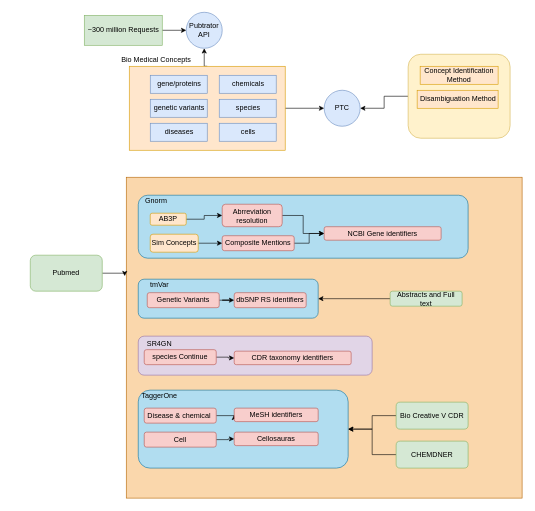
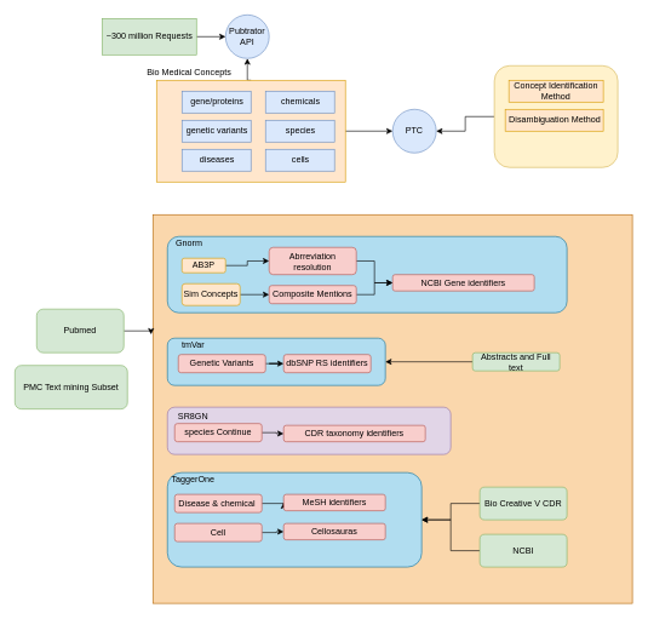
  <mxCell id="0" />
  <mxCell id="1" parent="0" />
  <mxCell id="2" value="" style="rounded=0;whiteSpace=wrap;html=1;fillColor=#fad7ac;strokeColor=#b46504;" vertex="1" parent="1"><mxGeometry x="210" y="295" width="660" height="535" as="geometry" /></mxCell>
  <mxCell id="3" value="" style="rounded=1;whiteSpace=wrap;html=1;fillColor=#e1d5e7;strokeColor=#9673a6;" vertex="1" parent="1"><mxGeometry x="230" y="560" width="390" height="65" as="geometry" /></mxCell>
  <mxCell id="4" value="" style="rounded=1;whiteSpace=wrap;html=1;fillColor=#b1ddf0;strokeColor=#10739e;" vertex="1" parent="1"><mxGeometry x="230" y="325" width="550" height="105" as="geometry" /></mxCell>
  <mxCell id="5" style="edgeStyle=orthogonalEdgeStyle;rounded=0;orthogonalLoop=1;jettySize=auto;html=1;exitX=0.5;exitY=0;exitDx=0;exitDy=0;entryX=0.5;entryY=1;entryDx=0;entryDy=0;" edge="1" parent="1" source="7" target="11"><mxGeometry relative="1" as="geometry" /></mxCell>
  <mxCell id="6" style="edgeStyle=orthogonalEdgeStyle;rounded=0;orthogonalLoop=1;jettySize=auto;html=1;exitX=1;exitY=0.5;exitDx=0;exitDy=0;" edge="1" parent="1" source="7" target="20"><mxGeometry relative="1" as="geometry" /></mxCell>
  <mxCell id="7" value="" style="html=1;dashed=0;whitespace=wrap;fillColor=#ffe6cc;strokeColor=#d79b00;" vertex="1" parent="1"><mxGeometry x="215" y="110" width="260" height="140" as="geometry" /></mxCell>
  <mxCell id="8" style="edgeStyle=orthogonalEdgeStyle;rounded=0;orthogonalLoop=1;jettySize=auto;html=1;exitX=1;exitY=0.5;exitDx=0;exitDy=0;entryX=-0.004;entryY=0.308;entryDx=0;entryDy=0;entryPerimeter=0;" edge="1" parent="1" source="9" target="2"><mxGeometry relative="1" as="geometry" /></mxCell>
  <mxCell id="9" value="Pubmed" style="rounded=1;whiteSpace=wrap;html=1;fillColor=#d5e8d4;strokeColor=#82b366;" vertex="1" parent="1"><mxGeometry x="50" y="425" width="120" height="60" as="geometry" /></mxCell>
+ <mxCell id="10" value="PMC Text mining Subset" style="rounded=1;whiteSpace=wrap;html=1;fillColor=#d5e8d4;strokeColor=#82b366;" vertex="1" parent="1"><mxGeometry x="20" y="502.5" width="155" height="60" as="geometry" /></mxCell>
  <mxCell id="11" value="Pubtrator&lt;br&gt;API" style="ellipse;whiteSpace=wrap;html=1;aspect=fixed;fillColor=#dae8fc;strokeColor=#6c8ebf;" vertex="1" parent="1"><mxGeometry x="310" y="20" width="60" height="60" as="geometry" /></mxCell>
  <mxCell id="12" value="gene/proteins" style="html=1;dashed=0;whitespace=wrap;fillColor=#dae8fc;strokeColor=#6c8ebf;" vertex="1" parent="1"><mxGeometry x="250" y="125" width="95" height="30" as="geometry" /></mxCell>
  <mxCell id="13" value="genetic variants" style="html=1;dashed=0;whitespace=wrap;fillColor=#dae8fc;strokeColor=#6c8ebf;" vertex="1" parent="1"><mxGeometry x="250" y="165" width="95" height="30" as="geometry" /></mxCell>
  <mxCell id="14" style="edgeStyle=orthogonalEdgeStyle;rounded=0;orthogonalLoop=1;jettySize=auto;html=1;exitX=1;exitY=0.5;exitDx=0;exitDy=0;" edge="1" parent="1" source="15" target="11"><mxGeometry relative="1" as="geometry" /></mxCell>
  <mxCell id="15" value="~300 million Requests" style="html=1;dashed=0;whitespace=wrap;fillColor=#d5e8d4;strokeColor=#82b366;" vertex="1" parent="1"><mxGeometry x="140" y="25" width="130" height="50" as="geometry" /></mxCell>
  <mxCell id="16" value="diseases" style="html=1;dashed=0;whitespace=wrap;fillColor=#dae8fc;strokeColor=#6c8ebf;" vertex="1" parent="1"><mxGeometry x="250" y="205" width="95" height="30" as="geometry" /></mxCell>
  <mxCell id="17" value="chemicals" style="html=1;dashed=0;whitespace=wrap;fillColor=#dae8fc;strokeColor=#6c8ebf;" vertex="1" parent="1"><mxGeometry x="365" y="125" width="95" height="30" as="geometry" /></mxCell>
  <mxCell id="18" value="species" style="html=1;dashed=0;whitespace=wrap;fillColor=#dae8fc;strokeColor=#6c8ebf;" vertex="1" parent="1"><mxGeometry x="365" y="165" width="95" height="30" as="geometry" /></mxCell>
  <mxCell id="19" value="cells" style="html=1;dashed=0;whitespace=wrap;fillColor=#dae8fc;strokeColor=#6c8ebf;" vertex="1" parent="1"><mxGeometry x="365" y="205" width="95" height="30" as="geometry" /></mxCell>
  <mxCell id="20" value="PTC" style="ellipse;whiteSpace=wrap;html=1;aspect=fixed;fillColor=#dae8fc;strokeColor=#6c8ebf;" vertex="1" parent="1"><mxGeometry x="540" y="150" width="60" height="60" as="geometry" /></mxCell>
  <mxCell id="21" style="edgeStyle=orthogonalEdgeStyle;rounded=0;orthogonalLoop=1;jettySize=auto;html=1;exitX=0;exitY=0.5;exitDx=0;exitDy=0;entryX=1;entryY=0.5;entryDx=0;entryDy=0;" edge="1" parent="1" source="22" target="20"><mxGeometry relative="1" as="geometry" /></mxCell>
  <mxCell id="22" value="" style="rounded=1;whiteSpace=wrap;html=1;fillColor=#fff2cc;strokeColor=#d6b656;" vertex="1" parent="1"><mxGeometry x="680" y="90" width="170" height="140" as="geometry" /></mxCell>
  <mxCell id="23" value="Concept Identification Method" style="rounded=0;whiteSpace=wrap;html=1;fillColor=#ffe6cc;strokeColor=#d79b00;" vertex="1" parent="1"><mxGeometry x="700" y="110" width="130" height="30" as="geometry" /></mxCell>
  <mxCell id="24" value="Disambiguation Method" style="html=1;dashed=0;whitespace=wrap;fillColor=#ffe6cc;strokeColor=#d79b00;" vertex="1" parent="1"><mxGeometry x="695" y="150" width="135" height="30" as="geometry" /></mxCell>
  <mxCell id="25" value="Bio Medical Concepts" style="text;html=1;strokeColor=none;fillColor=none;align=center;verticalAlign=middle;whiteSpace=wrap;rounded=0;" vertex="1" parent="1"><mxGeometry x="185" y="90" width="150" height="20" as="geometry" /></mxCell>
  <mxCell id="26" style="edgeStyle=orthogonalEdgeStyle;rounded=0;orthogonalLoop=1;jettySize=auto;html=1;exitX=1;exitY=0.5;exitDx=0;exitDy=0;entryX=0;entryY=0.5;entryDx=0;entryDy=0;" edge="1" parent="1" source="27" target="33"><mxGeometry relative="1" as="geometry" /></mxCell>
  <mxCell id="27" value="AB3P" style="rounded=1;whiteSpace=wrap;html=1;fillColor=#ffe6cc;strokeColor=#d79b00;" vertex="1" parent="1"><mxGeometry x="250" y="355" width="60" height="20" as="geometry" /></mxCell>
  <mxCell id="28" style="edgeStyle=orthogonalEdgeStyle;rounded=0;orthogonalLoop=1;jettySize=auto;html=1;exitX=1;exitY=0.5;exitDx=0;exitDy=0;" edge="1" parent="1" source="29" target="35"><mxGeometry relative="1" as="geometry" /></mxCell>
  <mxCell id="29" value="Sim Concepts" style="rounded=1;whiteSpace=wrap;html=1;fillColor=#ffe6cc;strokeColor=#d79b00;" vertex="1" parent="1"><mxGeometry x="250" y="390" width="80" height="30" as="geometry" /></mxCell>
  <mxCell id="30" value="Gnorm" style="text;html=1;strokeColor=none;fillColor=none;align=center;verticalAlign=middle;whiteSpace=wrap;rounded=0;" vertex="1" parent="1"><mxGeometry x="240" y="325" width="40" height="20" as="geometry" /></mxCell>
  <mxCell id="31" style="edgeStyle=orthogonalEdgeStyle;rounded=0;orthogonalLoop=1;jettySize=auto;html=1;exitX=0.5;exitY=1;exitDx=0;exitDy=0;" edge="1" parent="1" source="4" target="4"><mxGeometry relative="1" as="geometry" /></mxCell>
  <mxCell id="32" style="edgeStyle=orthogonalEdgeStyle;rounded=0;orthogonalLoop=1;jettySize=auto;html=1;exitX=1;exitY=0.5;exitDx=0;exitDy=0;" edge="1" parent="1" source="33" target="51"><mxGeometry relative="1" as="geometry" /></mxCell>
- <mxCell id="33" value="Abrreviation resolution" style="rounded=1;whiteSpace=wrap;html=1;fillColor=#f8cecc;strokeColor=#b85450;" vertex="1" parent="1"><mxGeometry x="370" y="340" width="100" height="37.5" as="geometry" /></mxCell>
+ <mxCell id="33" value="Abrreviation resolution" style="rounded=1;whiteSpace=wrap;html=1;fillColor=#f8cecc;strokeColor=#b85450;" vertex="1" parent="1"><mxGeometry x="370" y="340" width="120" height="37.5" as="geometry" /></mxCell>
  <mxCell id="34" style="edgeStyle=orthogonalEdgeStyle;rounded=0;orthogonalLoop=1;jettySize=auto;html=1;exitX=1;exitY=0.5;exitDx=0;exitDy=0;entryX=0;entryY=0.5;entryDx=0;entryDy=0;" edge="1" parent="1" source="35" target="51"><mxGeometry relative="1" as="geometry" /></mxCell>
  <mxCell id="35" value="Composite Mentions" style="rounded=1;whiteSpace=wrap;html=1;fillColor=#f8cecc;strokeColor=#b85450;" vertex="1" parent="1"><mxGeometry x="370" y="392.5" width="120" height="25" as="geometry" /></mxCell>
  <mxCell id="36" value="" style="rounded=1;whiteSpace=wrap;html=1;fillColor=#b1ddf0;strokeColor=#10739e;" vertex="1" parent="1"><mxGeometry x="230" y="465" width="300" height="65" as="geometry" /></mxCell>
  <mxCell id="37" value="tmVar" style="text;html=1;strokeColor=none;fillColor=none;align=center;verticalAlign=middle;whiteSpace=wrap;rounded=0;" vertex="1" parent="1"><mxGeometry x="232.5" y="465" width="65" height="20" as="geometry" /></mxCell>
  <mxCell id="38" style="edgeStyle=orthogonalEdgeStyle;rounded=0;orthogonalLoop=1;jettySize=auto;html=1;exitX=1;exitY=0.5;exitDx=0;exitDy=0;" edge="1" parent="1" source="39" target="40"><mxGeometry relative="1" as="geometry" /></mxCell>
  <mxCell id="39" value="Genetic Variants" style="rounded=1;whiteSpace=wrap;html=1;fillColor=#f8cecc;strokeColor=#b85450;" vertex="1" parent="1"><mxGeometry x="245" y="487.5" width="120" height="25" as="geometry" /></mxCell>
  <mxCell id="40" value="dbSNP RS identifiers" style="rounded=1;whiteSpace=wrap;html=1;fillColor=#f8cecc;strokeColor=#b85450;" vertex="1" parent="1"><mxGeometry x="390" y="487.5" width="120" height="25" as="geometry" /></mxCell>
- <mxCell id="41" value="SR4GN" style="text;html=1;strokeColor=none;fillColor=none;align=center;verticalAlign=middle;whiteSpace=wrap;rounded=0;" vertex="1" parent="1"><mxGeometry x="232.5" y="562.5" width="65" height="20" as="geometry" /></mxCell>
+ <mxCell id="41" value="SR8GN" style="text;html=1;strokeColor=none;fillColor=none;align=center;verticalAlign=middle;whiteSpace=wrap;rounded=0;" vertex="1" parent="1"><mxGeometry x="232.5" y="562.5" width="65" height="20" as="geometry" /></mxCell>
  <mxCell id="42" style="edgeStyle=orthogonalEdgeStyle;rounded=0;orthogonalLoop=1;jettySize=auto;html=1;exitX=1;exitY=0.5;exitDx=0;exitDy=0;" edge="1" parent="1" source="43" target="44"><mxGeometry relative="1" as="geometry" /></mxCell>
  <mxCell id="43" value="species Continue" style="rounded=1;whiteSpace=wrap;html=1;fillColor=#f8cecc;strokeColor=#b85450;" vertex="1" parent="1"><mxGeometry x="240" y="582.5" width="120" height="25" as="geometry" /></mxCell>
  <mxCell id="44" value="CDR taxonomy identifiers" style="rounded=1;whiteSpace=wrap;html=1;fillColor=#f8cecc;strokeColor=#b85450;" vertex="1" parent="1"><mxGeometry x="390" y="585" width="195" height="22.5" as="geometry" /></mxCell>
  <mxCell id="45" style="edgeStyle=orthogonalEdgeStyle;rounded=0;orthogonalLoop=1;jettySize=auto;html=1;exitX=0.5;exitY=1;exitDx=0;exitDy=0;" edge="1" parent="1" source="44" target="44"><mxGeometry relative="1" as="geometry" /></mxCell>
  <mxCell id="46" value="" style="rounded=1;whiteSpace=wrap;html=1;fillColor=#b1ddf0;strokeColor=#10739e;" vertex="1" parent="1"><mxGeometry x="230" y="650" width="350" height="130" as="geometry" /></mxCell>
  <mxCell id="47" value="TaggerOne" style="text;html=1;strokeColor=none;fillColor=none;align=center;verticalAlign=middle;whiteSpace=wrap;rounded=0;" vertex="1" parent="1"><mxGeometry x="232.5" y="650" width="65" height="20" as="geometry" /></mxCell>
  <mxCell id="48" style="edgeStyle=orthogonalEdgeStyle;rounded=0;orthogonalLoop=1;jettySize=auto;html=1;exitX=1;exitY=0.5;exitDx=0;exitDy=0;entryX=0;entryY=0.5;entryDx=0;entryDy=0;" edge="1" parent="1" source="49" target="50"><mxGeometry relative="1" as="geometry" /></mxCell>
  <mxCell id="49" value="Disease &amp;amp; chemical&amp;nbsp;" style="rounded=1;whiteSpace=wrap;html=1;fillColor=#f8cecc;strokeColor=#b85450;" vertex="1" parent="1"><mxGeometry x="240" y="680" width="120" height="25" as="geometry" /></mxCell>
  <mxCell id="50" value="MeSH identifiers" style="rounded=1;whiteSpace=wrap;html=1;fillColor=#f8cecc;strokeColor=#b85450;" vertex="1" parent="1"><mxGeometry x="390" y="680" width="140" height="22.5" as="geometry" /></mxCell>
  <mxCell id="51" value="NCBI Gene identifiers" style="rounded=1;whiteSpace=wrap;html=1;fillColor=#f8cecc;strokeColor=#b85450;" vertex="1" parent="1"><mxGeometry x="540" y="377.5" width="195" height="22.5" as="geometry" /></mxCell>
  <mxCell id="52" style="edgeStyle=orthogonalEdgeStyle;rounded=0;orthogonalLoop=1;jettySize=auto;html=1;exitX=1;exitY=0.5;exitDx=0;exitDy=0;" edge="1" parent="1" source="53" target="54"><mxGeometry relative="1" as="geometry" /></mxCell>
  <mxCell id="53" value="Cell" style="rounded=1;whiteSpace=wrap;html=1;fillColor=#f8cecc;strokeColor=#b85450;" vertex="1" parent="1"><mxGeometry x="240" y="720" width="120" height="25" as="geometry" /></mxCell>
  <mxCell id="54" value="Cellosauras" style="rounded=1;whiteSpace=wrap;html=1;fillColor=#f8cecc;strokeColor=#b85450;" vertex="1" parent="1"><mxGeometry x="390" y="720" width="140" height="22.5" as="geometry" /></mxCell>
  <mxCell id="55" style="edgeStyle=orthogonalEdgeStyle;rounded=0;orthogonalLoop=1;jettySize=auto;html=1;exitX=0;exitY=0.5;exitDx=0;exitDy=0;entryX=1;entryY=0.5;entryDx=0;entryDy=0;" edge="1" parent="1" source="56" target="36"><mxGeometry relative="1" as="geometry" /></mxCell>
  <mxCell id="56" value="Abstracts and Full text" style="rounded=1;whiteSpace=wrap;html=1;fillColor=#d5e8d4;strokeColor=#82b366;" vertex="1" parent="1"><mxGeometry x="650" y="485" width="120" height="25" as="geometry" /></mxCell>
  <mxCell id="57" style="edgeStyle=orthogonalEdgeStyle;rounded=0;orthogonalLoop=1;jettySize=auto;html=1;exitX=0;exitY=0.5;exitDx=0;exitDy=0;entryX=1;entryY=0.5;entryDx=0;entryDy=0;" edge="1" parent="1" source="58" target="46"><mxGeometry relative="1" as="geometry" /></mxCell>
  <mxCell id="58" value="Bio Creative V CDR" style="rounded=1;whiteSpace=wrap;html=1;fillColor=#d5e8d4;strokeColor=#82b366;" vertex="1" parent="1"><mxGeometry x="660" y="670" width="120" height="45" as="geometry" /></mxCell>
  <mxCell id="59" style="edgeStyle=orthogonalEdgeStyle;rounded=0;orthogonalLoop=1;jettySize=auto;html=1;exitX=0;exitY=0.5;exitDx=0;exitDy=0;entryX=1;entryY=0.5;entryDx=0;entryDy=0;" edge="1" parent="1" source="60" target="46"><mxGeometry relative="1" as="geometry" /></mxCell>
- <mxCell id="60" value="CHEMDNER" style="rounded=1;whiteSpace=wrap;html=1;fillColor=#d5e8d4;strokeColor=#82b366;" vertex="1" parent="1"><mxGeometry x="660" y="735" width="120" height="45" as="geometry" /></mxCell>
+ <mxCell id="60" value="NCBI" style="rounded=1;whiteSpace=wrap;html=1;fillColor=#d5e8d4;strokeColor=#82b366;" vertex="1" parent="1"><mxGeometry x="660" y="735" width="120" height="45" as="geometry" /></mxCell>
  <mxCell id="61" style="edgeStyle=orthogonalEdgeStyle;rounded=0;orthogonalLoop=1;jettySize=auto;html=1;exitX=0.5;exitY=1;exitDx=0;exitDy=0;" edge="1" parent="1" source="2" target="2"><mxGeometry relative="1" as="geometry" /></mxCell>
